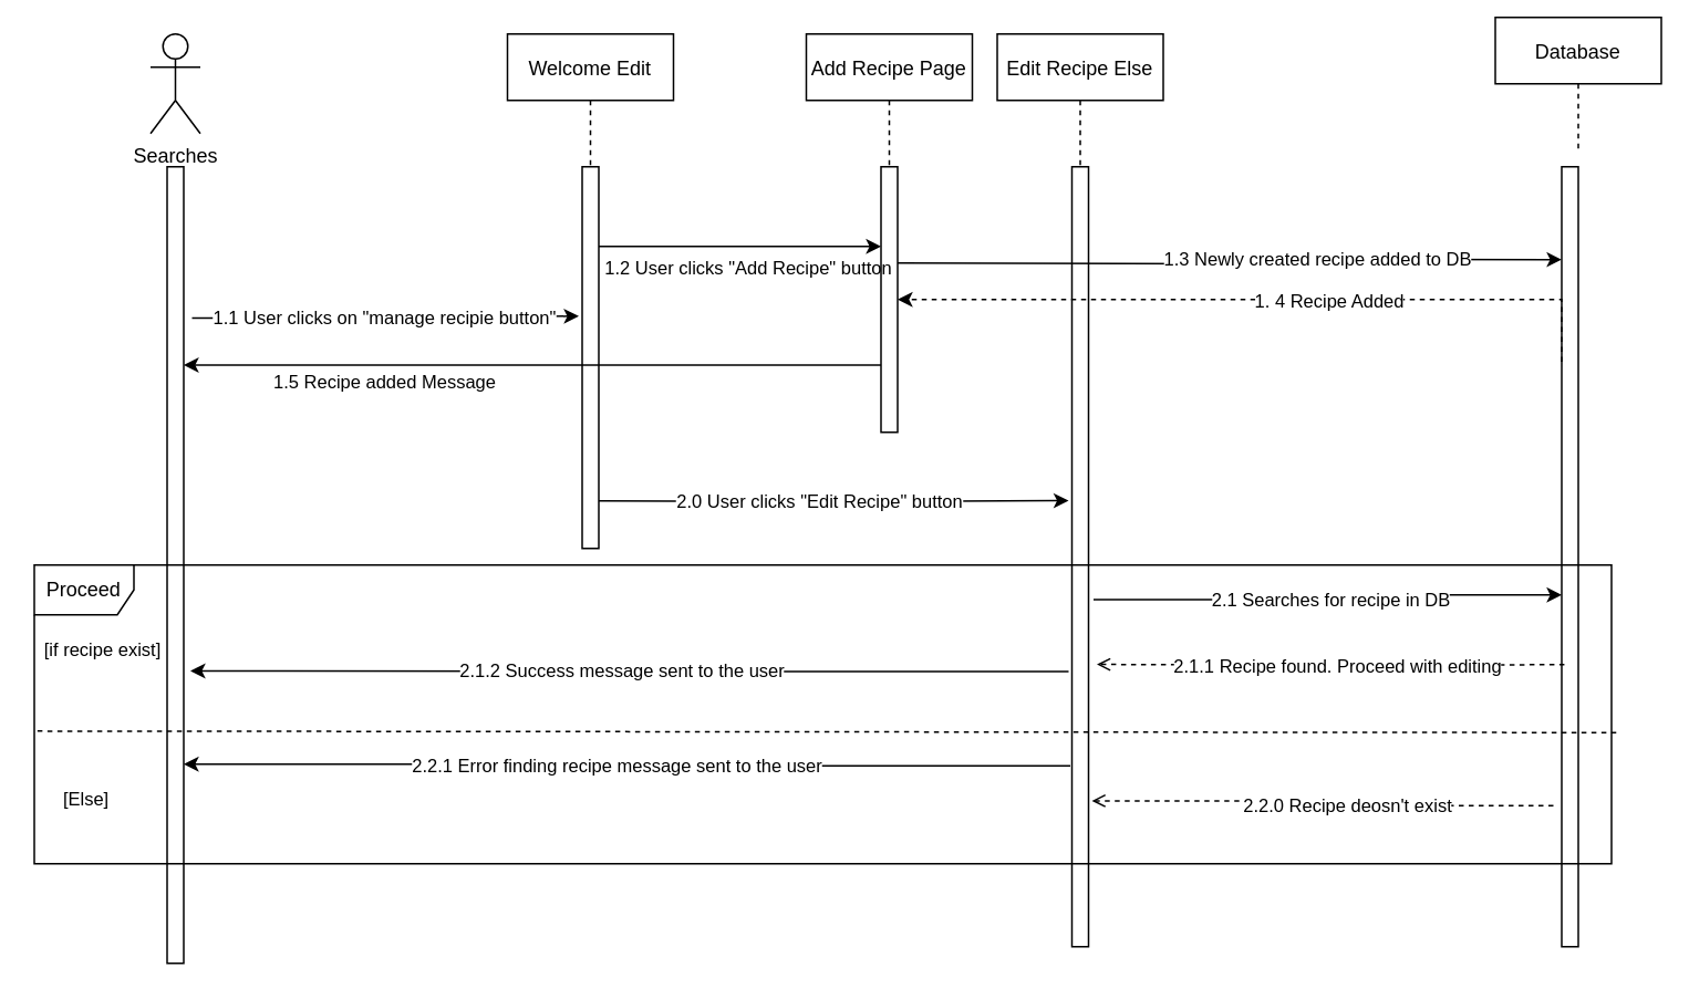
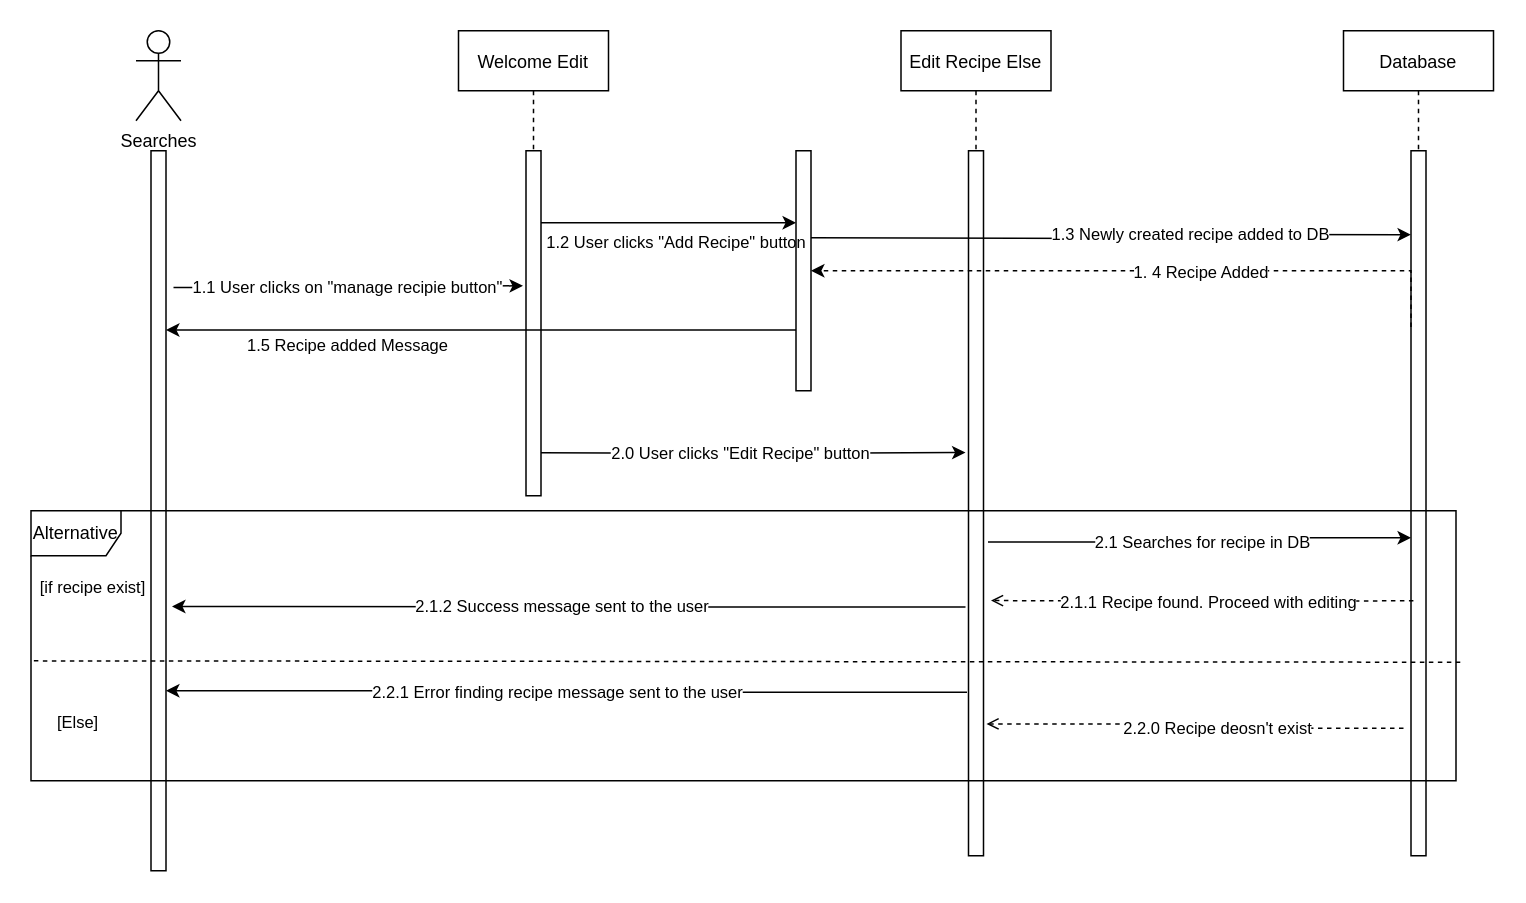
  <mxCell id="0" />
  <mxCell id="1" parent="0" />
  <mxCell id="2" value="" style="group" parent="1" vertex="1" connectable="0"><mxGeometry x="30" y="340" width="940" height="180" as="geometry" /></mxCell>
- <mxCell id="3" value="Proceed" style="shape=umlFrame;whiteSpace=wrap;html=1;fillColor=none;" parent="2" vertex="1"><mxGeometry x="-10" width="950" height="180" as="geometry" /></mxCell>
+ <mxCell id="3" value="Alternative" style="shape=umlFrame;whiteSpace=wrap;html=1;fillColor=none;" parent="2" vertex="1"><mxGeometry x="-10" width="950" height="180" as="geometry" /></mxCell>
  <mxCell id="4" value="[if recipe exist]" style="edgeLabel;html=1;align=center;verticalAlign=middle;resizable=0;points=[];" parent="2" vertex="1" connectable="0"><mxGeometry x="30.004" y="50.003" as="geometry" /></mxCell>
  <mxCell id="5" value="[Else]" style="edgeLabel;html=1;align=center;verticalAlign=middle;resizable=0;points=[];" parent="2" vertex="1" connectable="0"><mxGeometry x="20.003" y="140.003" as="geometry" /></mxCell>
  <mxCell id="6" value="" style="endArrow=none;html=1;dashed=1;entryX=1.003;entryY=0.561;entryDx=0;entryDy=0;entryPerimeter=0;exitX=0.002;exitY=0.556;exitDx=0;exitDy=0;exitPerimeter=0;" parent="2" source="3" target="3" edge="1"><mxGeometry width="50" height="50" relative="1" as="geometry"><mxPoint y="100" as="sourcePoint" /><mxPoint x="819.889" y="100" as="targetPoint" /></mxGeometry></mxCell>
  <mxCell id="7" style="edgeStyle=orthogonalEdgeStyle;rounded=0;orthogonalLoop=1;jettySize=auto;html=1;exitX=-0.2;exitY=0.548;exitDx=0;exitDy=0;entryX=1.5;entryY=0.638;entryDx=0;entryDy=0;endArrow=open;endFill=0;dashed=1;exitPerimeter=0;entryPerimeter=0;" parent="2" target="22" edge="1"><mxGeometry relative="1" as="geometry"><mxPoint x="911.605" y="60.0" as="sourcePoint" /><mxPoint x="389.998" y="60.12" as="targetPoint" /><Array as="points" /></mxGeometry></mxCell>
  <mxCell id="8" value="2.1.1 Recipe found. Proceed with editing" style="edgeLabel;html=1;align=center;verticalAlign=middle;resizable=0;points=[];" parent="7" vertex="1" connectable="0"><mxGeometry x="0.092" y="2" relative="1" as="geometry"><mxPoint x="16" y="-1.05" as="offset" /></mxGeometry></mxCell>
  <mxCell id="9" value="Welcome Edit" style="shape=umlLifeline;perimeter=lifelinePerimeter;container=0;collapsible=0;recursiveResize=0;rounded=0;shadow=0;strokeWidth=1;" parent="1" vertex="1"><mxGeometry x="305" y="20" width="100" height="80" as="geometry" /></mxCell>
  <mxCell id="10" style="edgeStyle=orthogonalEdgeStyle;rounded=0;orthogonalLoop=1;jettySize=auto;html=1;exitX=1;exitY=0.5;exitDx=0;exitDy=0;entryX=-0.2;entryY=0.428;entryDx=0;entryDy=0;entryPerimeter=0;" parent="1" target="22" edge="1"><mxGeometry relative="1" as="geometry"><mxPoint x="360" y="301.4" as="sourcePoint" /><mxPoint x="645" y="300.03" as="targetPoint" /><Array as="points" /></mxGeometry></mxCell>
  <mxCell id="11" value="2.0 User clicks &quot;Edit Recipe&quot; button" style="edgeLabel;html=1;align=center;verticalAlign=middle;resizable=0;points=[];" parent="10" vertex="1" connectable="0"><mxGeometry x="0.561" y="1" relative="1" as="geometry"><mxPoint x="-88" y="1" as="offset" /></mxGeometry></mxCell>
  <mxCell id="12" style="edgeStyle=orthogonalEdgeStyle;rounded=0;orthogonalLoop=1;jettySize=auto;html=1;exitX=1;exitY=0.25;exitDx=0;exitDy=0;entryX=0;entryY=0.25;entryDx=0;entryDy=0;endArrow=classic;endFill=1;" parent="1" edge="1"><mxGeometry relative="1" as="geometry"><mxPoint x="360" y="148" as="sourcePoint" /><mxPoint x="530" y="148" as="targetPoint" /></mxGeometry></mxCell>
  <mxCell id="13" value="1.2 User clicks &quot;Add Recipe&quot; button" style="edgeLabel;html=1;align=center;verticalAlign=middle;resizable=0;points=[];spacing=2;" parent="12" vertex="1" connectable="0"><mxGeometry x="-0.141" y="3" relative="1" as="geometry"><mxPoint x="16.67" y="15" as="offset" /></mxGeometry></mxCell>
  <mxCell id="14" value="" style="rounded=0;whiteSpace=wrap;html=1;fillColor=none;" parent="1" vertex="1"><mxGeometry x="350" y="100" width="10" height="230" as="geometry" /></mxCell>
  <mxCell id="15" value="&lt;div&gt;Searches&lt;/div&gt;&lt;div&gt;&lt;br&gt;&lt;/div&gt;" style="shape=umlActor;verticalLabelPosition=bottom;verticalAlign=top;html=1;outlineConnect=0;fillColor=none;" parent="1" vertex="1"><mxGeometry x="90" y="20" width="30" height="60" as="geometry" /></mxCell>
  <mxCell id="16" style="edgeStyle=orthogonalEdgeStyle;rounded=0;orthogonalLoop=1;jettySize=auto;html=1;exitX=1.5;exitY=0.19;exitDx=0;exitDy=0;exitPerimeter=0;" parent="1" source="18" edge="1"><mxGeometry relative="1" as="geometry"><mxPoint x="348" y="190" as="targetPoint" /></mxGeometry></mxCell>
  <mxCell id="17" value="1.1 User clicks on &quot;manage recipie button&quot;" style="edgeLabel;html=1;align=center;verticalAlign=middle;resizable=0;points=[];" parent="16" vertex="1" connectable="0"><mxGeometry x="0.222" y="-2" relative="1" as="geometry"><mxPoint x="-27" y="-2" as="offset" /></mxGeometry></mxCell>
  <mxCell id="18" value="" style="rounded=0;whiteSpace=wrap;html=1;fillColor=none;" parent="1" vertex="1"><mxGeometry x="100" y="100" width="10" height="480" as="geometry" /></mxCell>
  <mxCell id="19" value="" style="rounded=0;whiteSpace=wrap;html=1;fillColor=none;" parent="1" vertex="1"><mxGeometry x="530" y="100" width="10" height="160" as="geometry" /></mxCell>
- <mxCell id="20" value="Add Recipe Page" style="shape=umlLifeline;perimeter=lifelinePerimeter;container=0;collapsible=0;recursiveResize=0;rounded=0;shadow=0;strokeWidth=1;" parent="1" vertex="1"><mxGeometry x="485" y="20" width="100" height="80" as="geometry" /></mxCell>
  <mxCell id="21" value="Edit Recipe Else" style="shape=umlLifeline;perimeter=lifelinePerimeter;container=0;collapsible=0;recursiveResize=0;rounded=0;shadow=0;strokeWidth=1;" parent="1" vertex="1"><mxGeometry x="600" y="20" width="100" height="80" as="geometry" /></mxCell>
  <mxCell id="22" value="" style="rounded=0;whiteSpace=wrap;html=1;fillColor=none;" parent="1" vertex="1"><mxGeometry x="645" y="100" width="10" height="470" as="geometry" /></mxCell>
  <mxCell id="23" style="edgeStyle=orthogonalEdgeStyle;rounded=0;orthogonalLoop=1;jettySize=auto;html=1;entryX=1;entryY=0.75;entryDx=0;entryDy=0;endArrow=classic;endFill=1;exitX=-0.1;exitY=0.768;exitDx=0;exitDy=0;exitPerimeter=0;" parent="1" source="22" target="18" edge="1"><mxGeometry relative="1" as="geometry"><mxPoint x="490" y="460" as="sourcePoint" /></mxGeometry></mxCell>
  <mxCell id="24" value="2.2.1 Error finding recipe message sent to the user" style="edgeLabel;html=1;align=center;verticalAlign=middle;resizable=0;points=[];" parent="23" vertex="1" connectable="0"><mxGeometry x="0.67" y="2" relative="1" as="geometry"><mxPoint x="172" y="-2" as="offset" /></mxGeometry></mxCell>
- <mxCell id="25" value="Database" style="shape=umlLifeline;perimeter=lifelinePerimeter;container=0;collapsible=0;recursiveResize=0;rounded=0;shadow=0;strokeWidth=1;" parent="1" vertex="1"><mxGeometry x="900" y="10" width="100" height="80" as="geometry" /></mxCell>
+ <mxCell id="25" value="Database" style="shape=umlLifeline;perimeter=lifelinePerimeter;container=0;collapsible=0;recursiveResize=0;rounded=0;shadow=0;strokeWidth=1;" parent="1" vertex="1"><mxGeometry x="895" y="20" width="100" height="80" as="geometry" /></mxCell>
  <mxCell id="26" style="edgeStyle=orthogonalEdgeStyle;rounded=0;orthogonalLoop=1;jettySize=auto;html=1;entryX=1;entryY=0.75;entryDx=0;entryDy=0;endArrow=classic;endFill=1;" parent="1" edge="1"><mxGeometry relative="1" as="geometry"><mxPoint x="530" y="219.5" as="sourcePoint" /><mxPoint x="110" y="219.5" as="targetPoint" /></mxGeometry></mxCell>
  <mxCell id="27" value="1.5 Recipe added Message" style="edgeLabel;html=1;align=center;verticalAlign=middle;resizable=0;points=[];" parent="26" vertex="1" connectable="0"><mxGeometry x="0.67" y="2" relative="1" as="geometry"><mxPoint x="51" y="8" as="offset" /></mxGeometry></mxCell>
  <mxCell id="28" style="edgeStyle=orthogonalEdgeStyle;rounded=0;orthogonalLoop=1;jettySize=auto;html=1;exitX=1;exitY=0.25;exitDx=0;exitDy=0;entryX=0;entryY=0.119;entryDx=0;entryDy=0;endArrow=classic;endFill=1;entryPerimeter=0;" parent="1" target="32" edge="1"><mxGeometry relative="1" as="geometry"><mxPoint x="540" y="158" as="sourcePoint" /><mxPoint x="710" y="158" as="targetPoint" /></mxGeometry></mxCell>
  <mxCell id="29" value="1.3 Newly created recipe added to DB" style="edgeLabel;html=1;align=center;verticalAlign=middle;resizable=0;points=[];" parent="28" vertex="1" connectable="0"><mxGeometry x="-0.141" y="3" relative="1" as="geometry"><mxPoint x="79" as="offset" /></mxGeometry></mxCell>
  <mxCell id="30" style="edgeStyle=orthogonalEdgeStyle;rounded=0;orthogonalLoop=1;jettySize=auto;html=1;exitX=0;exitY=0.25;exitDx=0;exitDy=0;entryX=1;entryY=0.5;entryDx=0;entryDy=0;dashed=1;" parent="1" source="32" target="19" edge="1"><mxGeometry relative="1" as="geometry"><Array as="points"><mxPoint x="940" y="180" /></Array></mxGeometry></mxCell>
  <mxCell id="31" value="1. 4 Recipe Added" style="edgeLabel;html=1;align=center;verticalAlign=middle;resizable=0;points=[];" parent="30" vertex="1" connectable="0"><mxGeometry x="0.786" y="1" relative="1" as="geometry"><mxPoint x="213.33" y="-1" as="offset" /></mxGeometry></mxCell>
  <mxCell id="32" value="" style="rounded=0;whiteSpace=wrap;html=1;fillColor=none;" parent="1" vertex="1"><mxGeometry x="940" y="100" width="10" height="470" as="geometry" /></mxCell>
  <mxCell id="33" style="edgeStyle=orthogonalEdgeStyle;rounded=0;orthogonalLoop=1;jettySize=auto;html=1;exitX=1.3;exitY=0.555;exitDx=0;exitDy=0;entryX=0;entryY=0.549;entryDx=0;entryDy=0;endArrow=classic;endFill=1;entryPerimeter=0;exitPerimeter=0;" parent="1" source="22" target="32" edge="1"><mxGeometry relative="1" as="geometry"><mxPoint x="660" y="362.07" as="sourcePoint" /><mxPoint x="1060" y="360" as="targetPoint" /></mxGeometry></mxCell>
  <mxCell id="34" value="2.1 Searches for recipe in DB" style="edgeLabel;html=1;align=center;verticalAlign=middle;resizable=0;points=[];" parent="33" vertex="1" connectable="0"><mxGeometry x="-0.141" y="3" relative="1" as="geometry"><mxPoint x="20" y="2.11" as="offset" /></mxGeometry></mxCell>
  <mxCell id="35" style="edgeStyle=orthogonalEdgeStyle;rounded=0;orthogonalLoop=1;jettySize=auto;html=1;exitX=-0.5;exitY=0.819;exitDx=0;exitDy=0;entryX=1.2;entryY=0.813;entryDx=0;entryDy=0;endArrow=open;endFill=0;dashed=1;exitPerimeter=0;entryPerimeter=0;" parent="1" source="32" target="22" edge="1"><mxGeometry relative="1" as="geometry"><mxPoint x="859.412" y="480.04" as="sourcePoint" /><mxPoint x="424.431" y="480" as="targetPoint" /></mxGeometry></mxCell>
  <mxCell id="36" value="2.2.0 Recipe deosn't exist" style="edgeLabel;html=1;align=center;verticalAlign=middle;resizable=0;points=[];" parent="35" vertex="1" connectable="0"><mxGeometry x="0.092" y="2" relative="1" as="geometry"><mxPoint x="25.5" as="offset" /></mxGeometry></mxCell>
  <mxCell id="37" style="edgeStyle=orthogonalEdgeStyle;rounded=0;orthogonalLoop=1;jettySize=auto;html=1;entryX=1.4;entryY=0.633;entryDx=0;entryDy=0;endArrow=classic;endFill=1;exitX=-0.2;exitY=0.647;exitDx=0;exitDy=0;exitPerimeter=0;entryPerimeter=0;" edge="1" parent="1" source="22" target="18"><mxGeometry relative="1" as="geometry"><mxPoint x="644" y="390.96" as="sourcePoint" /><mxPoint x="110" y="390" as="targetPoint" /></mxGeometry></mxCell>
  <mxCell id="38" value="2.1.2 Success message sent to the user" style="edgeLabel;html=1;align=center;verticalAlign=middle;resizable=0;points=[];" vertex="1" connectable="0" parent="37"><mxGeometry x="0.67" y="2" relative="1" as="geometry"><mxPoint x="172" y="-2" as="offset" /></mxGeometry></mxCell>
